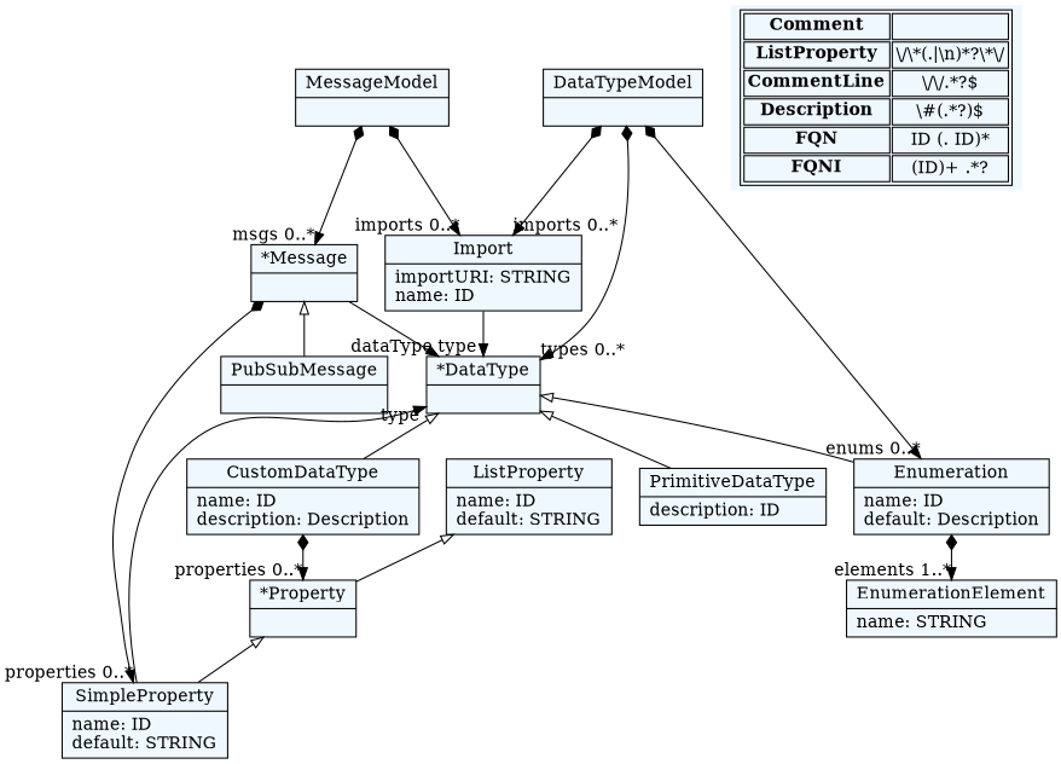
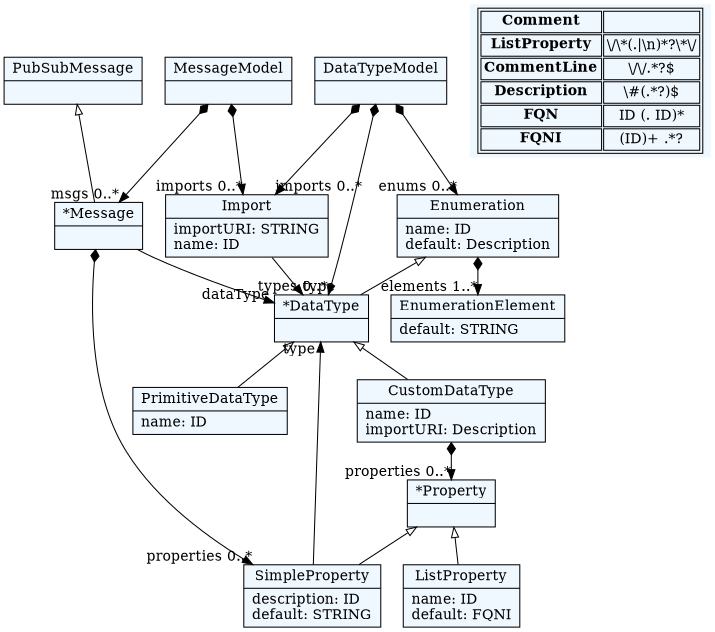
  digraph {
    fontname="Bitstream Vera Sans"
    fontsize=8
    nodesep=0.3
    node [fillcolor=aliceblue shape=record style=filled]
    edge [arrowtail=empty dir=both]
    n1 [label="{MessageModel|}"]
    n2 [label="{*Message|}"]
    n3 [label="{Import|importURI: STRING\lname: ID\l}"]
    n4 [label="{PubSubMessage|}"]
    n5 [label="{*DataType|}"]
-   n6 [label="{SimpleProperty|name: ID\ldefault: STRING\l}"]
+   n6 [label="{SimpleProperty|description: ID\ldefault: STRING\l}"]
    n7 [label="{Enumeration|name: ID\ldefault: Description\l}"]
-   n8 [label="{CustomDataType|name: ID\ldescription: Description\l}"]
-   n9 [label="{PrimitiveDataType|description: ID\l}"]
+   n8 [label="{CustomDataType|name: ID\limportURI: Description\l}"]
+   n9 [label="{PrimitiveDataType|name: ID\l}"]
    n10 [label="{*Property|}"]
-   n11 [label="{ListProperty|name: ID\ldefault: STRING\l}"]
+   n11 [label="{ListProperty|name: ID\ldefault: FQNI\l}"]
    n12 [label="{DataTypeModel|}"]
-   n13 [label="{EnumerationElement|name: STRING\l}"]
+   n13 [label="{EnumerationElement|default: STRING\l}"]
    n14 [label=< <table> 	<tr> 		<td><b>Comment</b></td><td></td> 	</tr> 	<tr> 		<td><b>ListProperty</b></td><td>\/\*(.|\n)*?\*\/</td> 	</tr> 	<tr> 		<td><b>CommentLine</b></td><td>\/\/.*?$</td> 	</tr> 	<tr> 		<td><b>Description</b></td><td>\#(.*?)$</td> 	</tr> 	<tr> 		<td><b>FQN</b></td><td>ID (. ID)*</td> 	</tr> 	<tr> 		<td><b>FQNI</b></td><td>(ID)+ .*?</td> 	</tr> </table> > shape=plaintext]
    n1 -> n2 [arrowtail=diamond headlabel="msgs 0..*"]
    n1 -> n3 [arrowtail=diamond headlabel="imports 0..*"]
-   n2 -> n4 [dir=back]
+   n4 -> n2 [dir=back]
    n2 -> n5 [dir=black headlabel="dataType "]
    n2 -> n6 [arrowtail=diamond headlabel="properties 0..*"]
    n3 -> n5 [dir=black headlabel="type "]
-   n5 -> n7 [dir=back]
+   n7 -> n5 [dir=back]
    n5 -> n8 [dir=back]
    n5 -> n9 [dir=back]
    n6 -> n5 [dir=black headlabel="type "]
    n7 -> n13 [arrowtail=diamond headlabel="elements 1..*"]
    n8 -> n10 [arrowtail=diamond headlabel="properties 0..*"]
    n10 -> n6 [dir=back]
-   n11 -> n10 [dir=back]
+   n10 -> n11 [dir=back]
    n12 -> n3 [arrowtail=diamond headlabel="imports 0..*"]
    n12 -> n5 [arrowtail=diamond headlabel="types 0..*"]
    n12 -> n7 [arrowtail=diamond headlabel="enums 0..*"]
  }
